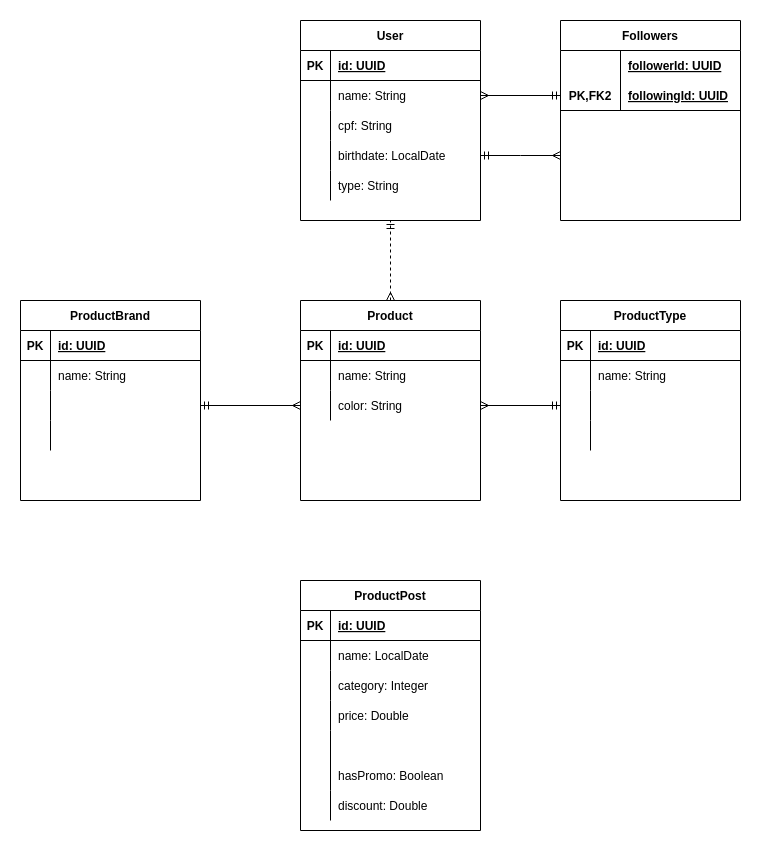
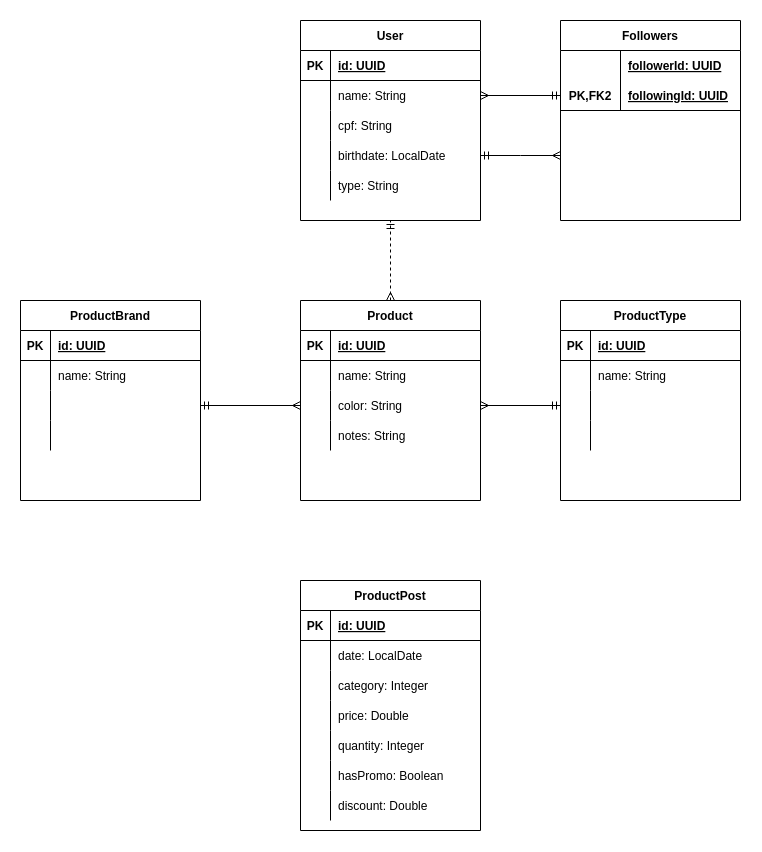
  <mxCell id="0" />
  <mxCell id="1" parent="0" />
  <mxCell id="2" value="User" style="shape=table;startSize=30;container=1;collapsible=1;childLayout=tableLayout;fixedRows=1;rowLines=0;fontStyle=1;align=center;resizeLast=1;" parent="1" vertex="1"><mxGeometry x="300" y="20" width="180" height="200" as="geometry" /></mxCell>
  <mxCell id="3" value="" style="shape=partialRectangle;collapsible=0;dropTarget=0;pointerEvents=0;fillColor=none;top=0;left=0;bottom=1;right=0;points=[[0,0.5],[1,0.5]];portConstraint=eastwest;" parent="2" vertex="1"><mxGeometry y="30" width="180" height="30" as="geometry" /></mxCell>
  <mxCell id="4" value="PK" style="shape=partialRectangle;connectable=0;fillColor=none;top=0;left=0;bottom=0;right=0;fontStyle=1;overflow=hidden;" parent="3" vertex="1"><mxGeometry width="30" height="30" as="geometry" /></mxCell>
  <mxCell id="5" value="id: UUID" style="shape=partialRectangle;connectable=0;fillColor=none;top=0;left=0;bottom=0;right=0;align=left;spacingLeft=6;fontStyle=5;overflow=hidden;" parent="3" vertex="1"><mxGeometry x="30" width="150" height="30" as="geometry" /></mxCell>
  <mxCell id="6" value="" style="shape=partialRectangle;collapsible=0;dropTarget=0;pointerEvents=0;fillColor=none;top=0;left=0;bottom=0;right=0;points=[[0,0.5],[1,0.5]];portConstraint=eastwest;" parent="2" vertex="1"><mxGeometry y="60" width="180" height="30" as="geometry" /></mxCell>
  <mxCell id="7" value="" style="shape=partialRectangle;connectable=0;fillColor=none;top=0;left=0;bottom=0;right=0;editable=1;overflow=hidden;" parent="6" vertex="1"><mxGeometry width="30" height="30" as="geometry" /></mxCell>
  <mxCell id="8" value="name: String" style="shape=partialRectangle;connectable=0;fillColor=none;top=0;left=0;bottom=0;right=0;align=left;spacingLeft=6;overflow=hidden;" parent="6" vertex="1"><mxGeometry x="30" width="150" height="30" as="geometry" /></mxCell>
  <mxCell id="9" value="" style="shape=partialRectangle;collapsible=0;dropTarget=0;pointerEvents=0;fillColor=none;top=0;left=0;bottom=0;right=0;points=[[0,0.5],[1,0.5]];portConstraint=eastwest;" parent="2" vertex="1"><mxGeometry y="90" width="180" height="30" as="geometry" /></mxCell>
  <mxCell id="10" value="" style="shape=partialRectangle;connectable=0;fillColor=none;top=0;left=0;bottom=0;right=0;editable=1;overflow=hidden;" parent="9" vertex="1"><mxGeometry width="30" height="30" as="geometry" /></mxCell>
  <mxCell id="11" value="cpf: String" style="shape=partialRectangle;connectable=0;fillColor=none;top=0;left=0;bottom=0;right=0;align=left;spacingLeft=6;overflow=hidden;" parent="9" vertex="1"><mxGeometry x="30" width="150" height="30" as="geometry" /></mxCell>
  <mxCell id="12" value="" style="shape=partialRectangle;collapsible=0;dropTarget=0;pointerEvents=0;fillColor=none;top=0;left=0;bottom=0;right=0;points=[[0,0.5],[1,0.5]];portConstraint=eastwest;" parent="2" vertex="1"><mxGeometry y="120" width="180" height="30" as="geometry" /></mxCell>
  <mxCell id="13" value="" style="shape=partialRectangle;connectable=0;fillColor=none;top=0;left=0;bottom=0;right=0;editable=1;overflow=hidden;" parent="12" vertex="1"><mxGeometry width="30" height="30" as="geometry" /></mxCell>
  <mxCell id="14" value="birthdate: LocalDate" style="shape=partialRectangle;connectable=0;fillColor=none;top=0;left=0;bottom=0;right=0;align=left;spacingLeft=6;overflow=hidden;" parent="12" vertex="1"><mxGeometry x="30" width="150" height="30" as="geometry" /></mxCell>
  <mxCell id="15" style="shape=partialRectangle;collapsible=0;dropTarget=0;pointerEvents=0;fillColor=none;top=0;left=0;bottom=0;right=0;points=[[0,0.5],[1,0.5]];portConstraint=eastwest;" parent="2" vertex="1"><mxGeometry y="150" width="180" height="30" as="geometry" /></mxCell>
  <mxCell id="16" style="shape=partialRectangle;connectable=0;fillColor=none;top=0;left=0;bottom=0;right=0;editable=1;overflow=hidden;" parent="15" vertex="1"><mxGeometry width="30" height="30" as="geometry" /></mxCell>
  <mxCell id="17" value="type: String" style="shape=partialRectangle;connectable=0;fillColor=none;top=0;left=0;bottom=0;right=0;align=left;spacingLeft=6;overflow=hidden;" parent="15" vertex="1"><mxGeometry x="30" width="150" height="30" as="geometry" /></mxCell>
  <mxCell id="18" value="Followers" style="shape=table;startSize=30;container=1;collapsible=1;childLayout=tableLayout;fixedRows=1;rowLines=0;fontStyle=1;align=center;resizeLast=1;" parent="1" vertex="1"><mxGeometry x="560" y="20" width="180" height="200" as="geometry" /></mxCell>
  <mxCell id="19" value="" style="shape=partialRectangle;collapsible=0;dropTarget=0;pointerEvents=0;fillColor=none;top=0;left=0;bottom=0;right=0;points=[[0,0.5],[1,0.5]];portConstraint=eastwest;" parent="18" vertex="1"><mxGeometry y="30" width="180" height="30" as="geometry" /></mxCell>
  <mxCell id="20" value="followerId: UUID" style="shape=partialRectangle;connectable=0;fillColor=none;top=0;left=0;bottom=0;right=0;align=left;spacingLeft=6;fontStyle=5;overflow=hidden;" parent="19" vertex="1"><mxGeometry x="60" width="120" height="30" as="geometry" /></mxCell>
  <mxCell id="21" value="" style="shape=partialRectangle;collapsible=0;dropTarget=0;pointerEvents=0;fillColor=none;top=0;left=0;bottom=1;right=0;points=[[0,0.5],[1,0.5]];portConstraint=eastwest;" parent="18" vertex="1"><mxGeometry y="60" width="180" height="30" as="geometry" /></mxCell>
  <mxCell id="22" value="PK,FK2" style="shape=partialRectangle;connectable=0;fillColor=none;top=0;left=0;bottom=0;right=0;fontStyle=1;overflow=hidden;" parent="21" vertex="1"><mxGeometry width="60" height="30" as="geometry" /></mxCell>
  <mxCell id="23" value="followingId: UUID" style="shape=partialRectangle;connectable=0;fillColor=none;top=0;left=0;bottom=0;right=0;align=left;spacingLeft=6;fontStyle=5;overflow=hidden;" parent="21" vertex="1"><mxGeometry x="60" width="120" height="30" as="geometry" /></mxCell>
  <mxCell id="24" style="edgeStyle=orthogonalEdgeStyle;rounded=0;orthogonalLoop=1;jettySize=auto;html=1;entryX=0.5;entryY=1;entryDx=0;entryDy=0;startArrow=ERmany;startFill=0;endArrow=ERmandOne;endFill=0;dashed=1;" parent="1" source="25" target="2" edge="1"><mxGeometry relative="1" as="geometry" /></mxCell>
  <mxCell id="25" value="Product" style="shape=table;startSize=30;container=1;collapsible=1;childLayout=tableLayout;fixedRows=1;rowLines=0;fontStyle=1;align=center;resizeLast=1;" parent="1" vertex="1"><mxGeometry x="300" y="300" width="180" height="200" as="geometry" /></mxCell>
  <mxCell id="26" value="" style="shape=partialRectangle;collapsible=0;dropTarget=0;pointerEvents=0;fillColor=none;top=0;left=0;bottom=1;right=0;points=[[0,0.5],[1,0.5]];portConstraint=eastwest;" parent="25" vertex="1"><mxGeometry y="30" width="180" height="30" as="geometry" /></mxCell>
  <mxCell id="27" value="PK" style="shape=partialRectangle;connectable=0;fillColor=none;top=0;left=0;bottom=0;right=0;fontStyle=1;overflow=hidden;" parent="26" vertex="1"><mxGeometry width="30" height="30" as="geometry" /></mxCell>
  <mxCell id="28" value="id: UUID" style="shape=partialRectangle;connectable=0;fillColor=none;top=0;left=0;bottom=0;right=0;align=left;spacingLeft=6;fontStyle=5;overflow=hidden;" parent="26" vertex="1"><mxGeometry x="30" width="150" height="30" as="geometry" /></mxCell>
  <mxCell id="29" value="" style="shape=partialRectangle;collapsible=0;dropTarget=0;pointerEvents=0;fillColor=none;top=0;left=0;bottom=0;right=0;points=[[0,0.5],[1,0.5]];portConstraint=eastwest;" parent="25" vertex="1"><mxGeometry y="60" width="180" height="30" as="geometry" /></mxCell>
  <mxCell id="30" value="" style="shape=partialRectangle;connectable=0;fillColor=none;top=0;left=0;bottom=0;right=0;editable=1;overflow=hidden;" parent="29" vertex="1"><mxGeometry width="30" height="30" as="geometry" /></mxCell>
  <mxCell id="31" value="name: String" style="shape=partialRectangle;connectable=0;fillColor=none;top=0;left=0;bottom=0;right=0;align=left;spacingLeft=6;overflow=hidden;" parent="29" vertex="1"><mxGeometry x="30" width="150" height="30" as="geometry" /></mxCell>
  <mxCell id="32" value="" style="shape=partialRectangle;collapsible=0;dropTarget=0;pointerEvents=0;fillColor=none;top=0;left=0;bottom=0;right=0;points=[[0,0.5],[1,0.5]];portConstraint=eastwest;" parent="25" vertex="1"><mxGeometry y="90" width="180" height="30" as="geometry" /></mxCell>
  <mxCell id="33" value="" style="shape=partialRectangle;connectable=0;fillColor=none;top=0;left=0;bottom=0;right=0;editable=1;overflow=hidden;" parent="32" vertex="1"><mxGeometry width="30" height="30" as="geometry" /></mxCell>
  <mxCell id="34" value="color: String" style="shape=partialRectangle;connectable=0;fillColor=none;top=0;left=0;bottom=0;right=0;align=left;spacingLeft=6;overflow=hidden;" parent="32" vertex="1"><mxGeometry x="30" width="150" height="30" as="geometry" /></mxCell>
  <mxCell id="35" value="" style="shape=partialRectangle;collapsible=0;dropTarget=0;pointerEvents=0;fillColor=none;top=0;left=0;bottom=0;right=0;points=[[0,0.5],[1,0.5]];portConstraint=eastwest;" parent="25" vertex="1"><mxGeometry y="120" width="180" height="30" as="geometry" /></mxCell>
  <mxCell id="36" value="" style="shape=partialRectangle;connectable=0;fillColor=none;top=0;left=0;bottom=0;right=0;editable=1;overflow=hidden;" parent="35" vertex="1"><mxGeometry width="30" height="30" as="geometry" /></mxCell>
+ <mxCell id="37" value="notes: String" style="shape=partialRectangle;connectable=0;fillColor=none;top=0;left=0;bottom=0;right=0;align=left;spacingLeft=6;overflow=hidden;" parent="35" vertex="1"><mxGeometry x="30" width="150" height="30" as="geometry" /></mxCell>
  <mxCell id="38" value="ProductPost" style="shape=table;startSize=30;container=1;collapsible=1;childLayout=tableLayout;fixedRows=1;rowLines=0;fontStyle=1;align=center;resizeLast=1;" parent="1" vertex="1"><mxGeometry x="300" y="580" width="180" height="250" as="geometry" /></mxCell>
  <mxCell id="39" value="" style="shape=partialRectangle;collapsible=0;dropTarget=0;pointerEvents=0;fillColor=none;top=0;left=0;bottom=1;right=0;points=[[0,0.5],[1,0.5]];portConstraint=eastwest;" parent="38" vertex="1"><mxGeometry y="30" width="180" height="30" as="geometry" /></mxCell>
  <mxCell id="40" value="PK" style="shape=partialRectangle;connectable=0;fillColor=none;top=0;left=0;bottom=0;right=0;fontStyle=1;overflow=hidden;" parent="39" vertex="1"><mxGeometry width="30" height="30" as="geometry" /></mxCell>
  <mxCell id="41" value="id: UUID" style="shape=partialRectangle;connectable=0;fillColor=none;top=0;left=0;bottom=0;right=0;align=left;spacingLeft=6;fontStyle=5;overflow=hidden;" parent="39" vertex="1"><mxGeometry x="30" width="150" height="30" as="geometry" /></mxCell>
  <mxCell id="42" value="" style="shape=partialRectangle;collapsible=0;dropTarget=0;pointerEvents=0;fillColor=none;top=0;left=0;bottom=0;right=0;points=[[0,0.5],[1,0.5]];portConstraint=eastwest;" parent="38" vertex="1"><mxGeometry y="60" width="180" height="30" as="geometry" /></mxCell>
  <mxCell id="43" value="" style="shape=partialRectangle;connectable=0;fillColor=none;top=0;left=0;bottom=0;right=0;editable=1;overflow=hidden;" parent="42" vertex="1"><mxGeometry width="30" height="30" as="geometry" /></mxCell>
- <mxCell id="44" value="name: LocalDate" style="shape=partialRectangle;connectable=0;fillColor=none;top=0;left=0;bottom=0;right=0;align=left;spacingLeft=6;overflow=hidden;" parent="42" vertex="1"><mxGeometry x="30" width="150" height="30" as="geometry" /></mxCell>
+ <mxCell id="44" value="date: LocalDate" style="shape=partialRectangle;connectable=0;fillColor=none;top=0;left=0;bottom=0;right=0;align=left;spacingLeft=6;overflow=hidden;" parent="42" vertex="1"><mxGeometry x="30" width="150" height="30" as="geometry" /></mxCell>
  <mxCell id="45" value="" style="shape=partialRectangle;collapsible=0;dropTarget=0;pointerEvents=0;fillColor=none;top=0;left=0;bottom=0;right=0;points=[[0,0.5],[1,0.5]];portConstraint=eastwest;" parent="38" vertex="1"><mxGeometry y="90" width="180" height="30" as="geometry" /></mxCell>
  <mxCell id="46" value="" style="shape=partialRectangle;connectable=0;fillColor=none;top=0;left=0;bottom=0;right=0;editable=1;overflow=hidden;" parent="45" vertex="1"><mxGeometry width="30" height="30" as="geometry" /></mxCell>
  <mxCell id="47" value="category: Integer" style="shape=partialRectangle;connectable=0;fillColor=none;top=0;left=0;bottom=0;right=0;align=left;spacingLeft=6;overflow=hidden;" parent="45" vertex="1"><mxGeometry x="30" width="150" height="30" as="geometry" /></mxCell>
  <mxCell id="48" value="" style="shape=partialRectangle;collapsible=0;dropTarget=0;pointerEvents=0;fillColor=none;top=0;left=0;bottom=0;right=0;points=[[0,0.5],[1,0.5]];portConstraint=eastwest;" parent="38" vertex="1"><mxGeometry y="120" width="180" height="30" as="geometry" /></mxCell>
  <mxCell id="49" value="" style="shape=partialRectangle;connectable=0;fillColor=none;top=0;left=0;bottom=0;right=0;editable=1;overflow=hidden;" parent="48" vertex="1"><mxGeometry width="30" height="30" as="geometry" /></mxCell>
  <mxCell id="50" value="price: Double" style="shape=partialRectangle;connectable=0;fillColor=none;top=0;left=0;bottom=0;right=0;align=left;spacingLeft=6;overflow=hidden;" parent="48" vertex="1"><mxGeometry x="30" width="150" height="30" as="geometry" /></mxCell>
  <mxCell id="51" style="shape=partialRectangle;collapsible=0;dropTarget=0;pointerEvents=0;fillColor=none;top=0;left=0;bottom=0;right=0;points=[[0,0.5],[1,0.5]];portConstraint=eastwest;" parent="38" vertex="1"><mxGeometry y="150" width="180" height="30" as="geometry" /></mxCell>
  <mxCell id="52" style="shape=partialRectangle;connectable=0;fillColor=none;top=0;left=0;bottom=0;right=0;editable=1;overflow=hidden;" parent="51" vertex="1"><mxGeometry width="30" height="30" as="geometry" /></mxCell>
+ <mxCell id="53" value="quantity: Integer" style="shape=partialRectangle;connectable=0;fillColor=none;top=0;left=0;bottom=0;right=0;align=left;spacingLeft=6;overflow=hidden;" parent="51" vertex="1"><mxGeometry x="30" width="150" height="30" as="geometry" /></mxCell>
  <mxCell id="54" style="shape=partialRectangle;collapsible=0;dropTarget=0;pointerEvents=0;fillColor=none;top=0;left=0;bottom=0;right=0;points=[[0,0.5],[1,0.5]];portConstraint=eastwest;" parent="38" vertex="1"><mxGeometry y="180" width="180" height="30" as="geometry" /></mxCell>
  <mxCell id="55" style="shape=partialRectangle;connectable=0;fillColor=none;top=0;left=0;bottom=0;right=0;editable=1;overflow=hidden;" parent="54" vertex="1"><mxGeometry width="30" height="30" as="geometry" /></mxCell>
  <mxCell id="56" value="hasPromo: Boolean" style="shape=partialRectangle;connectable=0;fillColor=none;top=0;left=0;bottom=0;right=0;align=left;spacingLeft=6;overflow=hidden;" parent="54" vertex="1"><mxGeometry x="30" width="150" height="30" as="geometry" /></mxCell>
  <mxCell id="57" style="shape=partialRectangle;collapsible=0;dropTarget=0;pointerEvents=0;fillColor=none;top=0;left=0;bottom=0;right=0;points=[[0,0.5],[1,0.5]];portConstraint=eastwest;" parent="38" vertex="1"><mxGeometry y="210" width="180" height="30" as="geometry" /></mxCell>
  <mxCell id="58" style="shape=partialRectangle;connectable=0;fillColor=none;top=0;left=0;bottom=0;right=0;editable=1;overflow=hidden;" parent="57" vertex="1"><mxGeometry width="30" height="30" as="geometry" /></mxCell>
  <mxCell id="59" value="discount: Double" style="shape=partialRectangle;connectable=0;fillColor=none;top=0;left=0;bottom=0;right=0;align=left;spacingLeft=6;overflow=hidden;" parent="57" vertex="1"><mxGeometry x="30" width="150" height="30" as="geometry" /></mxCell>
  <mxCell id="60" value="ProductType" style="shape=table;startSize=30;container=1;collapsible=1;childLayout=tableLayout;fixedRows=1;rowLines=0;fontStyle=1;align=center;resizeLast=1;" parent="1" vertex="1"><mxGeometry x="560" y="300" width="180" height="200.0" as="geometry" /></mxCell>
  <mxCell id="61" value="" style="shape=partialRectangle;collapsible=0;dropTarget=0;pointerEvents=0;fillColor=none;top=0;left=0;bottom=1;right=0;points=[[0,0.5],[1,0.5]];portConstraint=eastwest;" parent="60" vertex="1"><mxGeometry y="30" width="180" height="30" as="geometry" /></mxCell>
  <mxCell id="62" value="PK" style="shape=partialRectangle;connectable=0;fillColor=none;top=0;left=0;bottom=0;right=0;fontStyle=1;overflow=hidden;" parent="61" vertex="1"><mxGeometry width="30" height="30" as="geometry" /></mxCell>
  <mxCell id="63" value="id: UUID" style="shape=partialRectangle;connectable=0;fillColor=none;top=0;left=0;bottom=0;right=0;align=left;spacingLeft=6;fontStyle=5;overflow=hidden;" parent="61" vertex="1"><mxGeometry x="30" width="150" height="30" as="geometry" /></mxCell>
  <mxCell id="64" value="" style="shape=partialRectangle;collapsible=0;dropTarget=0;pointerEvents=0;fillColor=none;top=0;left=0;bottom=0;right=0;points=[[0,0.5],[1,0.5]];portConstraint=eastwest;" parent="60" vertex="1"><mxGeometry y="60" width="180" height="30" as="geometry" /></mxCell>
  <mxCell id="65" value="" style="shape=partialRectangle;connectable=0;fillColor=none;top=0;left=0;bottom=0;right=0;editable=1;overflow=hidden;" parent="64" vertex="1"><mxGeometry width="30" height="30" as="geometry" /></mxCell>
  <mxCell id="66" value="name: String" style="shape=partialRectangle;connectable=0;fillColor=none;top=0;left=0;bottom=0;right=0;align=left;spacingLeft=6;overflow=hidden;" parent="64" vertex="1"><mxGeometry x="30" width="150" height="30" as="geometry" /></mxCell>
  <mxCell id="67" value="" style="shape=partialRectangle;collapsible=0;dropTarget=0;pointerEvents=0;fillColor=none;top=0;left=0;bottom=0;right=0;points=[[0,0.5],[1,0.5]];portConstraint=eastwest;" parent="60" vertex="1"><mxGeometry y="90" width="180" height="30" as="geometry" /></mxCell>
  <mxCell id="68" value="" style="shape=partialRectangle;connectable=0;fillColor=none;top=0;left=0;bottom=0;right=0;editable=1;overflow=hidden;" parent="67" vertex="1"><mxGeometry width="30" height="30" as="geometry" /></mxCell>
  <mxCell id="69" value="" style="shape=partialRectangle;connectable=0;fillColor=none;top=0;left=0;bottom=0;right=0;align=left;spacingLeft=6;overflow=hidden;" parent="67" vertex="1"><mxGeometry x="30" width="150" height="30" as="geometry" /></mxCell>
  <mxCell id="70" value="" style="shape=partialRectangle;collapsible=0;dropTarget=0;pointerEvents=0;fillColor=none;top=0;left=0;bottom=0;right=0;points=[[0,0.5],[1,0.5]];portConstraint=eastwest;" parent="60" vertex="1"><mxGeometry y="120" width="180" height="30" as="geometry" /></mxCell>
  <mxCell id="71" value="" style="shape=partialRectangle;connectable=0;fillColor=none;top=0;left=0;bottom=0;right=0;editable=1;overflow=hidden;" parent="70" vertex="1"><mxGeometry width="30" height="30" as="geometry" /></mxCell>
  <mxCell id="72" value="" style="shape=partialRectangle;connectable=0;fillColor=none;top=0;left=0;bottom=0;right=0;align=left;spacingLeft=6;overflow=hidden;" parent="70" vertex="1"><mxGeometry x="30" width="150" height="30" as="geometry" /></mxCell>
  <mxCell id="73" style="edgeStyle=orthogonalEdgeStyle;rounded=0;orthogonalLoop=1;jettySize=auto;html=1;endArrow=ERmany;endFill=0;startArrow=ERmandOne;startFill=0;exitX=1;exitY=0.5;exitDx=0;exitDy=0;" parent="1" edge="1" source="12"><mxGeometry relative="1" as="geometry"><mxPoint x="480" y="120" as="sourcePoint" /><mxPoint x="560" y="155" as="targetPoint" /></mxGeometry></mxCell>
  <mxCell id="74" style="edgeStyle=orthogonalEdgeStyle;rounded=0;orthogonalLoop=1;jettySize=auto;html=1;entryX=1;entryY=0.5;entryDx=0;entryDy=0;startArrow=ERmandOne;startFill=0;endArrow=ERmany;endFill=0;" parent="1" source="67" target="32" edge="1"><mxGeometry relative="1" as="geometry" /></mxCell>
  <mxCell id="75" value="ProductBrand" style="shape=table;startSize=30;container=1;collapsible=1;childLayout=tableLayout;fixedRows=1;rowLines=0;fontStyle=1;align=center;resizeLast=1;" parent="1" vertex="1"><mxGeometry x="20" y="300" width="180" height="200.0" as="geometry" /></mxCell>
  <mxCell id="76" value="" style="shape=partialRectangle;collapsible=0;dropTarget=0;pointerEvents=0;fillColor=none;top=0;left=0;bottom=1;right=0;points=[[0,0.5],[1,0.5]];portConstraint=eastwest;" parent="75" vertex="1"><mxGeometry y="30" width="180" height="30" as="geometry" /></mxCell>
  <mxCell id="77" value="PK" style="shape=partialRectangle;connectable=0;fillColor=none;top=0;left=0;bottom=0;right=0;fontStyle=1;overflow=hidden;" parent="76" vertex="1"><mxGeometry width="30" height="30" as="geometry" /></mxCell>
  <mxCell id="78" value="id: UUID" style="shape=partialRectangle;connectable=0;fillColor=none;top=0;left=0;bottom=0;right=0;align=left;spacingLeft=6;fontStyle=5;overflow=hidden;" parent="76" vertex="1"><mxGeometry x="30" width="150" height="30" as="geometry" /></mxCell>
  <mxCell id="79" value="" style="shape=partialRectangle;collapsible=0;dropTarget=0;pointerEvents=0;fillColor=none;top=0;left=0;bottom=0;right=0;points=[[0,0.5],[1,0.5]];portConstraint=eastwest;" parent="75" vertex="1"><mxGeometry y="60" width="180" height="30" as="geometry" /></mxCell>
  <mxCell id="80" value="" style="shape=partialRectangle;connectable=0;fillColor=none;top=0;left=0;bottom=0;right=0;editable=1;overflow=hidden;" parent="79" vertex="1"><mxGeometry width="30" height="30" as="geometry" /></mxCell>
  <mxCell id="81" value="name: String" style="shape=partialRectangle;connectable=0;fillColor=none;top=0;left=0;bottom=0;right=0;align=left;spacingLeft=6;overflow=hidden;" parent="79" vertex="1"><mxGeometry x="30" width="150" height="30" as="geometry" /></mxCell>
  <mxCell id="82" value="" style="shape=partialRectangle;collapsible=0;dropTarget=0;pointerEvents=0;fillColor=none;top=0;left=0;bottom=0;right=0;points=[[0,0.5],[1,0.5]];portConstraint=eastwest;" parent="75" vertex="1"><mxGeometry y="90" width="180" height="30" as="geometry" /></mxCell>
  <mxCell id="83" value="" style="shape=partialRectangle;connectable=0;fillColor=none;top=0;left=0;bottom=0;right=0;editable=1;overflow=hidden;" parent="82" vertex="1"><mxGeometry width="30" height="30" as="geometry" /></mxCell>
  <mxCell id="84" value="" style="shape=partialRectangle;connectable=0;fillColor=none;top=0;left=0;bottom=0;right=0;align=left;spacingLeft=6;overflow=hidden;" parent="82" vertex="1"><mxGeometry x="30" width="150" height="30" as="geometry" /></mxCell>
  <mxCell id="85" value="" style="shape=partialRectangle;collapsible=0;dropTarget=0;pointerEvents=0;fillColor=none;top=0;left=0;bottom=0;right=0;points=[[0,0.5],[1,0.5]];portConstraint=eastwest;" parent="75" vertex="1"><mxGeometry y="120" width="180" height="30" as="geometry" /></mxCell>
  <mxCell id="86" value="" style="shape=partialRectangle;connectable=0;fillColor=none;top=0;left=0;bottom=0;right=0;editable=1;overflow=hidden;" parent="85" vertex="1"><mxGeometry width="30" height="30" as="geometry" /></mxCell>
  <mxCell id="87" value="" style="shape=partialRectangle;connectable=0;fillColor=none;top=0;left=0;bottom=0;right=0;align=left;spacingLeft=6;overflow=hidden;" parent="85" vertex="1"><mxGeometry x="30" width="150" height="30" as="geometry" /></mxCell>
  <mxCell id="88" style="edgeStyle=orthogonalEdgeStyle;rounded=0;orthogonalLoop=1;jettySize=auto;html=1;startArrow=ERmandOne;startFill=0;endArrow=ERmany;endFill=0;exitX=1;exitY=0.5;exitDx=0;exitDy=0;entryX=0;entryY=0.5;entryDx=0;entryDy=0;" parent="1" source="82" target="32" edge="1"><mxGeometry relative="1" as="geometry"><mxPoint x="570" y="415" as="sourcePoint" /><mxPoint x="310" y="400" as="targetPoint" /></mxGeometry></mxCell>
  <mxCell id="89" style="edgeStyle=orthogonalEdgeStyle;rounded=0;orthogonalLoop=1;jettySize=auto;html=1;entryX=1;entryY=0.5;entryDx=0;entryDy=0;endArrow=ERmany;endFill=0;startArrow=ERmandOne;startFill=0;exitX=0;exitY=0.5;exitDx=0;exitDy=0;" edge="1" parent="1" source="21" target="6"><mxGeometry relative="1" as="geometry"><mxPoint x="490" y="130" as="sourcePoint" /><mxPoint x="570" y="130" as="targetPoint" /></mxGeometry></mxCell>
